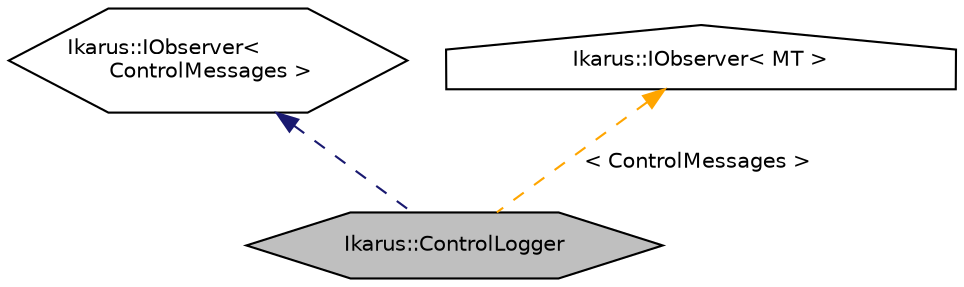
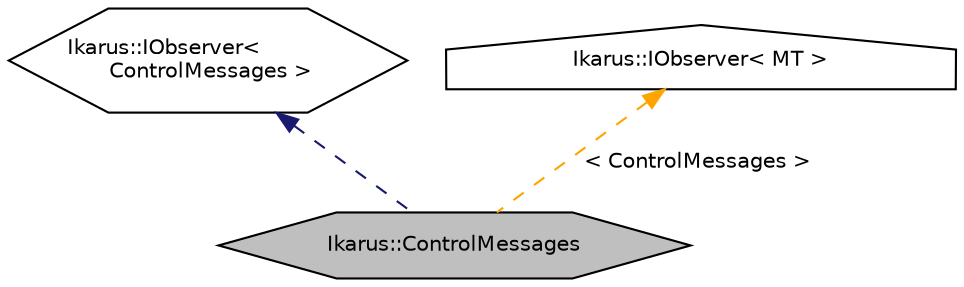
  digraph {
    node [color=black fillcolor=white fontname=Helvetica fontsize=10 shape=hexagon style=filled]
    edge [dir=back fontname=Helvetica fontsize=10 labelfontname=Helvetica labelfontsize=10 style=dashed]
-   n1 [fillcolor=grey75 fontcolor=black height=0.2 label="Ikarus::ControlLogger" width=0.4]
+   n1 [fillcolor=grey75 fontcolor=black height=0.2 label="Ikarus::ControlMessages" width=0.4]
    n2 [height=0.2 label="Ikarus::IObserver\<\l ControlMessages \>" width=0.4]
    n3 [height=0.2 label="Ikarus::IObserver\< MT \>" shape=house width=0.4]
    n2 -> n1 [color=midnightblue]
    n3 -> n1 [color=orange label=" \< ControlMessages \>"]
  }
